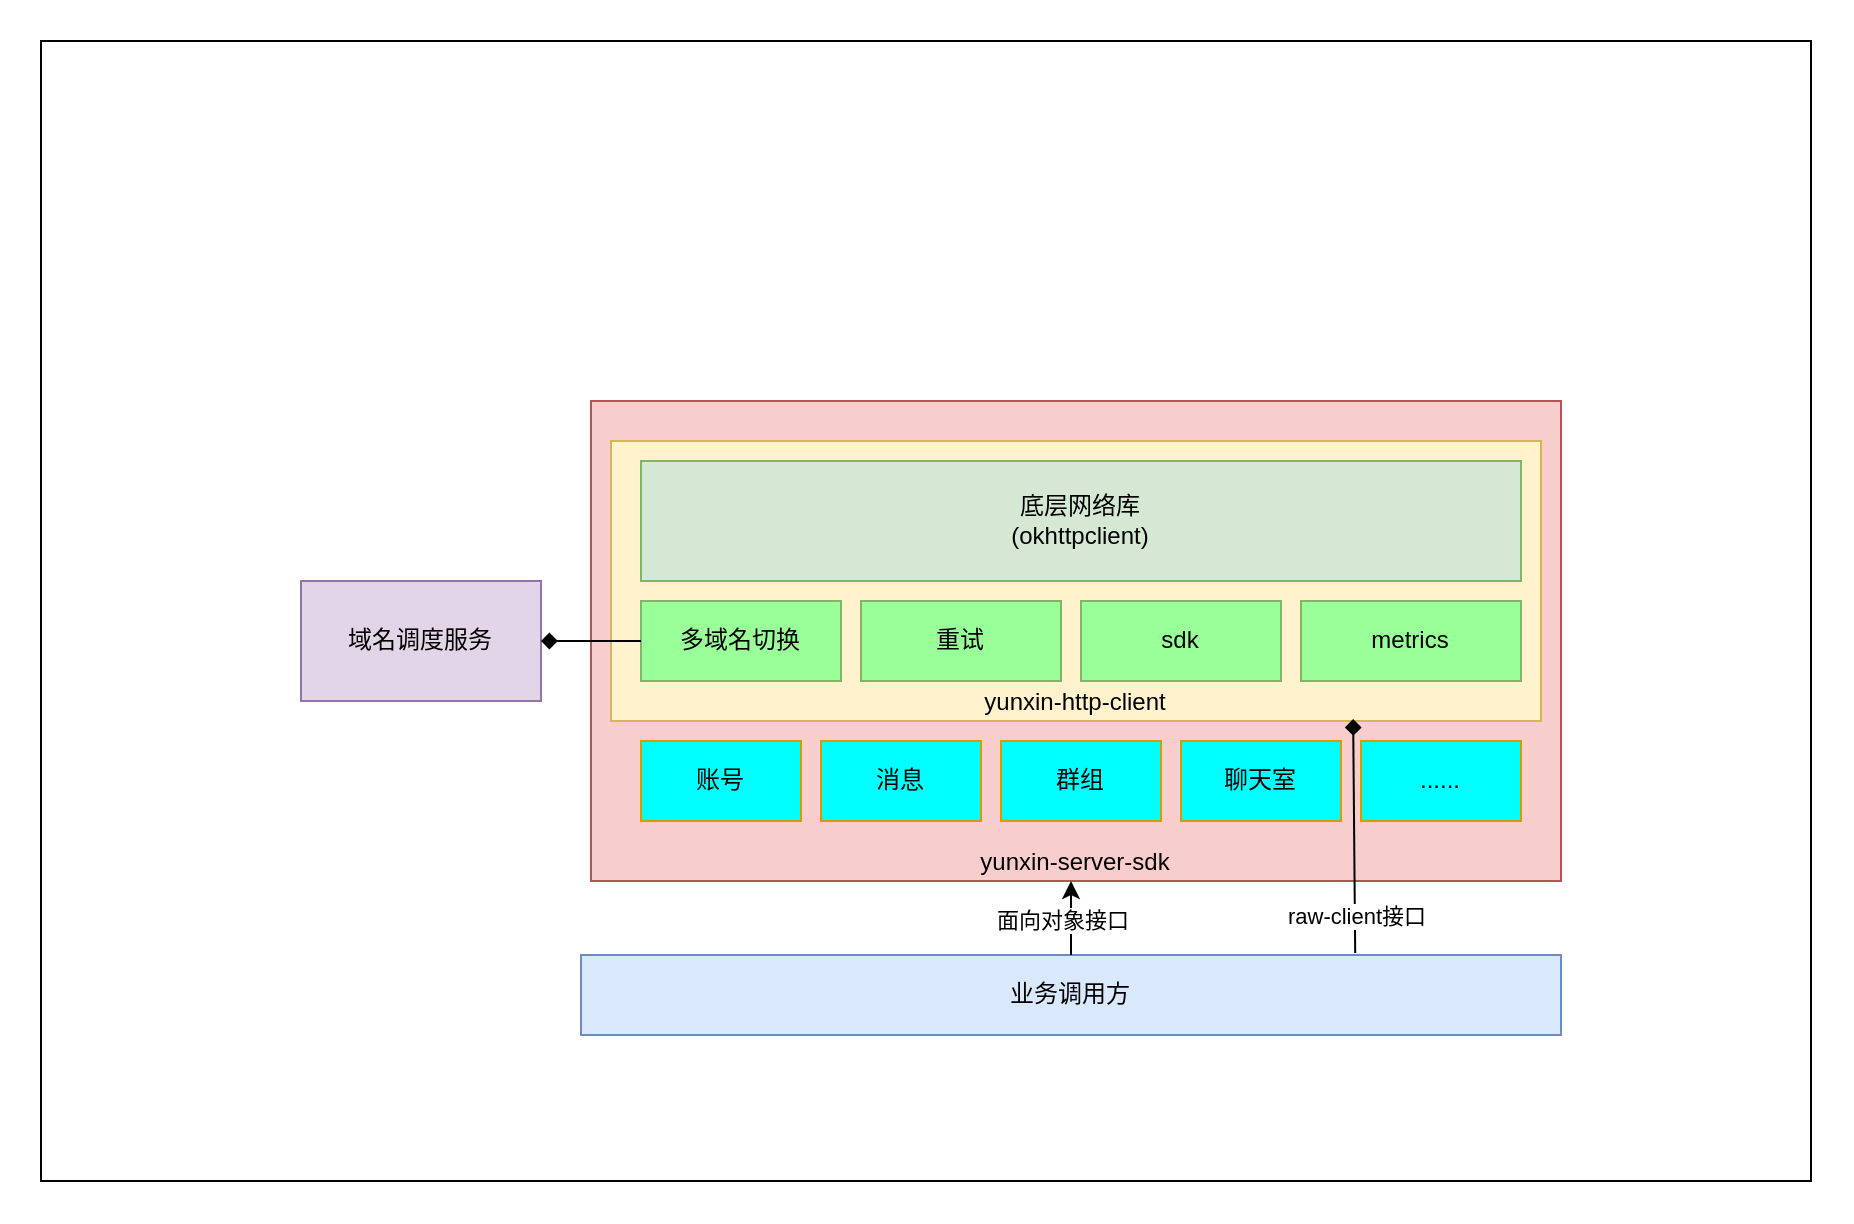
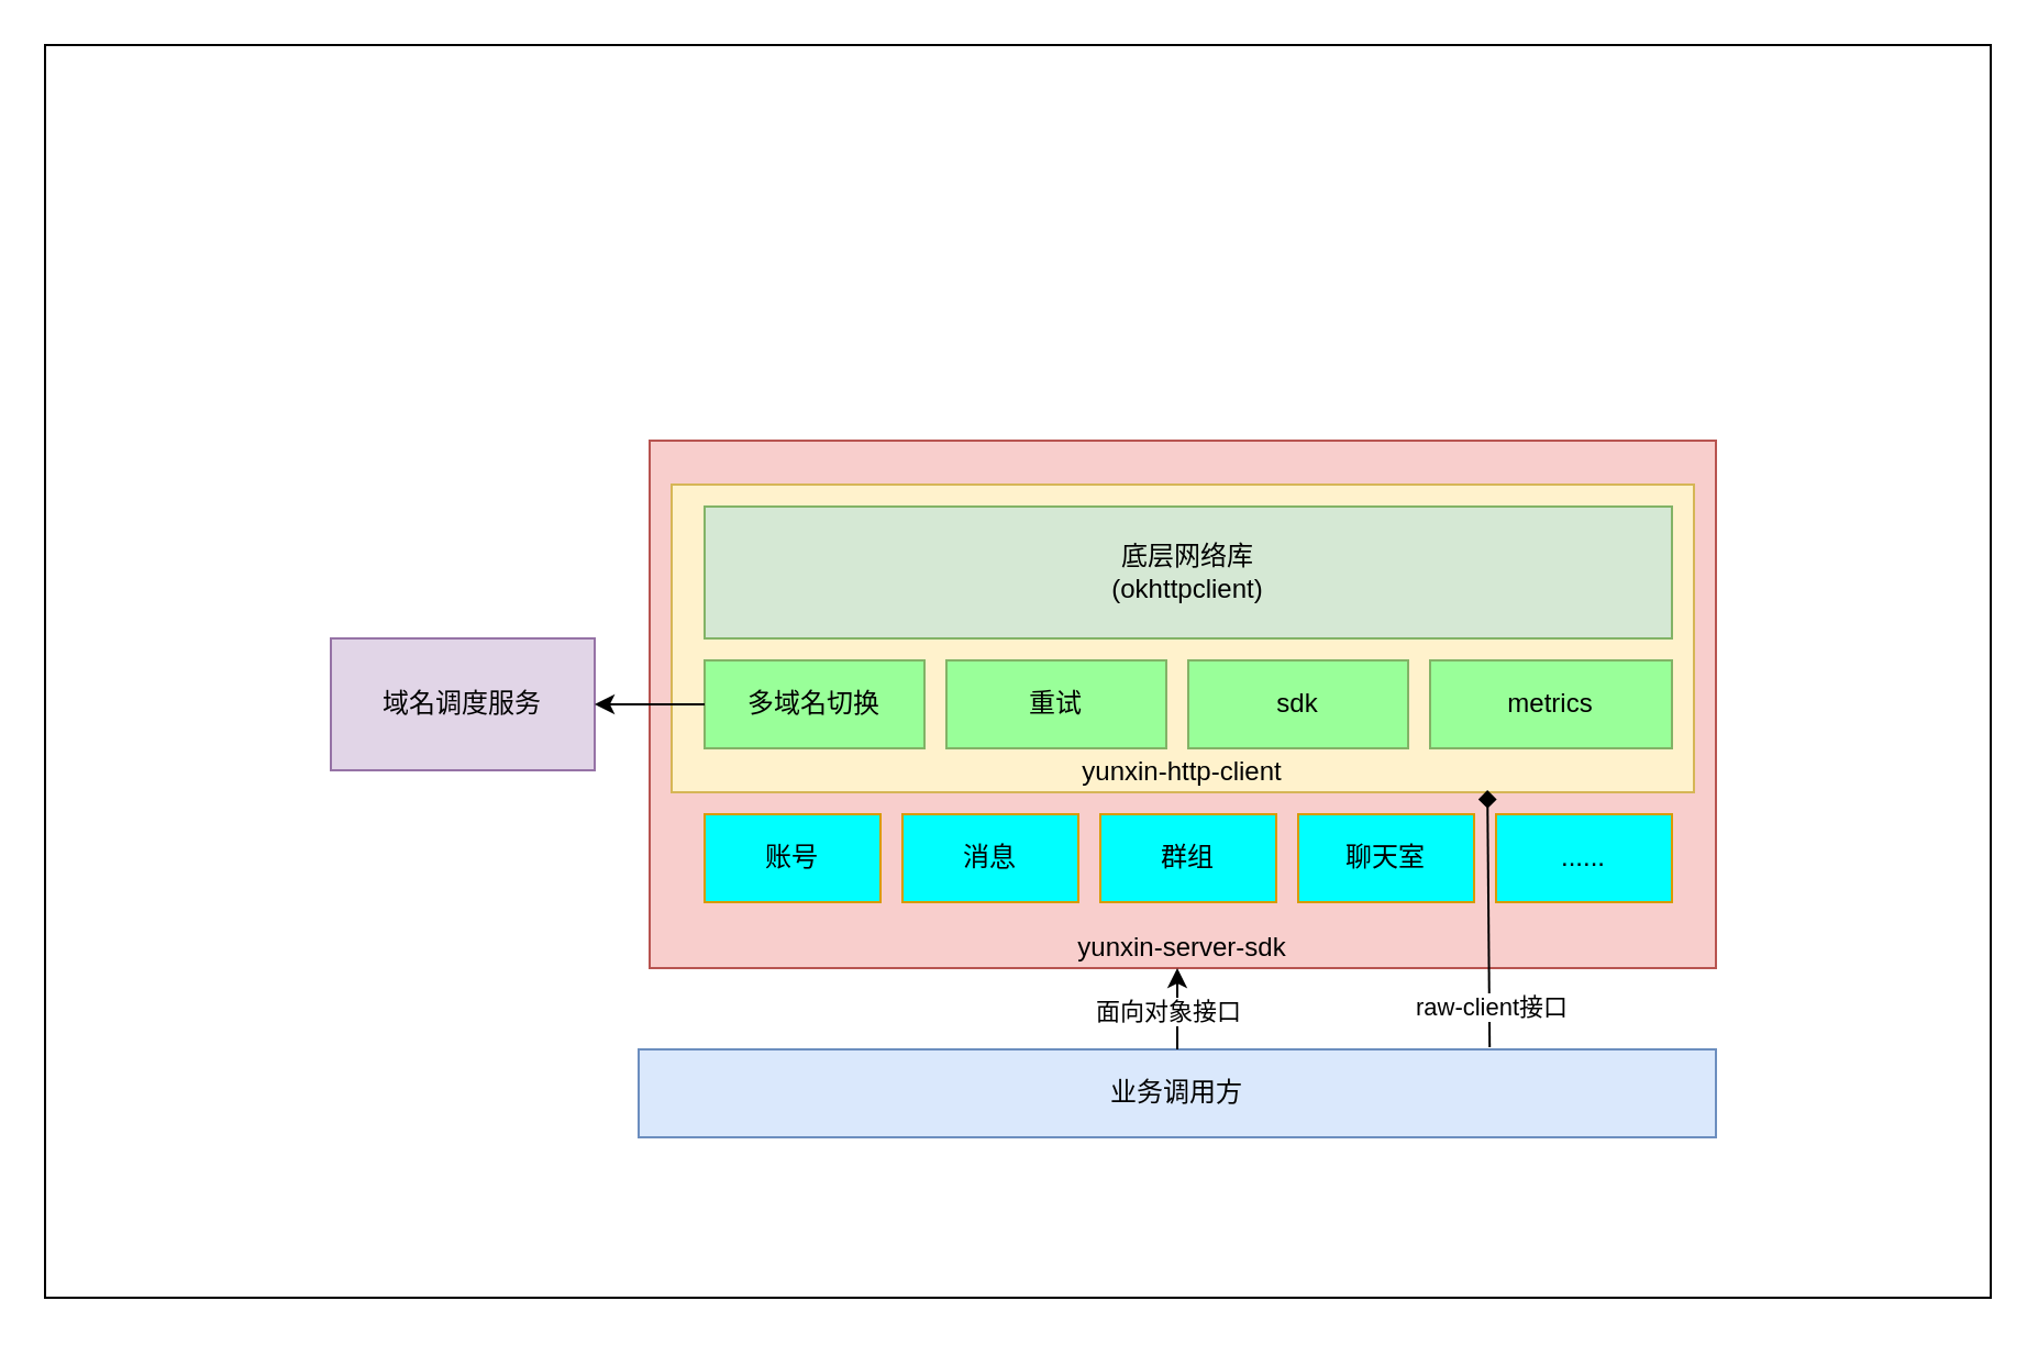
  <mxCell id="0" />
  <mxCell id="1" parent="0" />
  <mxCell id="2" value="" style="rounded=0;whiteSpace=wrap;html=1;" vertex="1" parent="1"><mxGeometry x="20" y="20" width="885" height="570" as="geometry" /></mxCell>
  <mxCell id="3" value="yunxin-server-sdk" style="rounded=0;whiteSpace=wrap;html=1;verticalAlign=bottom;fillColor=#f8cecc;strokeColor=#b85450;" parent="1" vertex="1"><mxGeometry x="295" y="200" width="485" height="240" as="geometry" /></mxCell>
  <mxCell id="4" value="yunxin-http-client" style="rounded=0;whiteSpace=wrap;html=1;verticalAlign=bottom;fillColor=#fff2cc;strokeColor=#d6b656;" parent="1" vertex="1"><mxGeometry x="305" y="220" width="465" height="140" as="geometry" /></mxCell>
  <mxCell id="5" value="底层网络库&lt;br&gt;(okhttpclient)" style="rounded=0;whiteSpace=wrap;html=1;fillColor=#d5e8d4;strokeColor=#82b366;" parent="1" vertex="1"><mxGeometry x="320" y="230" width="440" height="60" as="geometry" /></mxCell>
  <mxCell id="6" value="重试" style="rounded=0;whiteSpace=wrap;html=1;fillColor=#99FF99;strokeColor=#82b366;" parent="1" vertex="1"><mxGeometry x="430" y="300" width="100" height="40" as="geometry" /></mxCell>
  <mxCell id="7" value="多域名切换" style="rounded=0;whiteSpace=wrap;html=1;fillColor=#99FF99;strokeColor=#82b366;" parent="1" vertex="1"><mxGeometry x="320" y="300" width="100" height="40" as="geometry" /></mxCell>
  <mxCell id="8" value="sdk" style="rounded=0;whiteSpace=wrap;html=1;fillColor=#99FF99;strokeColor=#82b366;" parent="1" vertex="1"><mxGeometry x="540" y="300" width="100" height="40" as="geometry" /></mxCell>
  <mxCell id="9" value="metrics" style="rounded=0;whiteSpace=wrap;html=1;fillColor=#99FF99;strokeColor=#82b366;" parent="1" vertex="1"><mxGeometry x="650" y="300" width="110" height="40" as="geometry" /></mxCell>
  <mxCell id="10" value="账号" style="rounded=0;whiteSpace=wrap;html=1;fillColor=#00FFFF;strokeColor=#d79b00;" parent="1" vertex="1"><mxGeometry x="320" y="370" width="80" height="40" as="geometry" /></mxCell>
  <mxCell id="11" value="消息" style="rounded=0;whiteSpace=wrap;html=1;fillColor=#00FFFF;strokeColor=#d79b00;" parent="1" vertex="1"><mxGeometry x="410" y="370" width="80" height="40" as="geometry" /></mxCell>
  <mxCell id="12" value="群组" style="rounded=0;whiteSpace=wrap;html=1;fillColor=#00FFFF;strokeColor=#d79b00;" parent="1" vertex="1"><mxGeometry x="500" y="370" width="80" height="40" as="geometry" /></mxCell>
  <mxCell id="13" value="聊天室" style="rounded=0;whiteSpace=wrap;html=1;fillColor=#00FFFF;strokeColor=#d79b00;" parent="1" vertex="1"><mxGeometry x="590" y="370" width="80" height="40" as="geometry" /></mxCell>
  <mxCell id="14" value="......" style="rounded=0;whiteSpace=wrap;html=1;fillColor=#00FFFF;strokeColor=#d79b00;" parent="1" vertex="1"><mxGeometry x="680" y="370" width="80" height="40" as="geometry" /></mxCell>
  <mxCell id="15" value="业务调用方" style="rounded=0;whiteSpace=wrap;html=1;fillColor=#dae8fc;strokeColor=#6c8ebf;" vertex="1" parent="1"><mxGeometry x="290" y="477" width="490" height="40" as="geometry" /></mxCell>
  <mxCell id="16" value="" style="endArrow=classic;html=1;rounded=0;exitX=0.5;exitY=0;exitDx=0;exitDy=0;" edge="1" parent="1" source="15"><mxGeometry width="50" height="50" relative="1" as="geometry"><mxPoint x="590" y="250" as="sourcePoint" /><mxPoint x="535" y="440" as="targetPoint" /></mxGeometry></mxCell>
  <mxCell id="17" value="面向对象接口" style="edgeLabel;html=1;align=center;verticalAlign=middle;resizable=0;points=[];" vertex="1" connectable="0" parent="16"><mxGeometry x="-0.333" y="2" relative="1" as="geometry"><mxPoint x="-3" y="-6" as="offset" /></mxGeometry></mxCell>
  <mxCell id="18" value="域名调度服务" style="rounded=0;whiteSpace=wrap;html=1;fillColor=#e1d5e7;strokeColor=#9673a6;" vertex="1" parent="1"><mxGeometry x="150" y="290" width="120" height="60" as="geometry" /></mxCell>
- <mxCell id="19" value="" style="endArrow=diamond;html=1;rounded=0;exitX=0;exitY=0.5;exitDx=0;exitDy=0;entryX=1;entryY=0.5;entryDx=0;entryDy=0;" edge="1" parent="1" source="7" target="18"><mxGeometry width="50" height="50" relative="1" as="geometry"><mxPoint x="440" y="250" as="sourcePoint" /><mxPoint x="490" y="200" as="targetPoint" /></mxGeometry></mxCell>
+ <mxCell id="19" value="" style="endArrow=classic;html=1;rounded=0;exitX=0;exitY=0.5;exitDx=0;exitDy=0;entryX=1;entryY=0.5;entryDx=0;entryDy=0;" edge="1" parent="1" source="7" target="18"><mxGeometry width="50" height="50" relative="1" as="geometry"><mxPoint x="440" y="250" as="sourcePoint" /><mxPoint x="490" y="200" as="targetPoint" /></mxGeometry></mxCell>
  <mxCell id="20" value="" style="endArrow=diamond;html=1;rounded=0;entryX=0.798;entryY=0.993;entryDx=0;entryDy=0;entryPerimeter=0;exitX=0.79;exitY=-0.025;exitDx=0;exitDy=0;exitPerimeter=0;" edge="1" parent="1" source="15" target="4"><mxGeometry width="50" height="50" relative="1" as="geometry"><mxPoint x="676" y="470" as="sourcePoint" /><mxPoint x="490" y="200" as="targetPoint" /></mxGeometry></mxCell>
  <mxCell id="21" value="raw-client接口" style="edgeLabel;html=1;align=center;verticalAlign=middle;resizable=0;points=[];" vertex="1" connectable="0" parent="20"><mxGeometry x="-0.339" y="-1" relative="1" as="geometry"><mxPoint y="21" as="offset" /></mxGeometry></mxCell>
